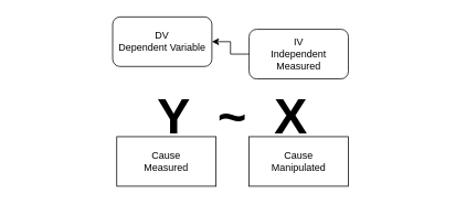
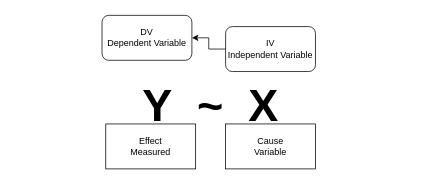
  <mxCell id="0" />
  <mxCell id="1" parent="0" />
  <mxCell id="2" value="&lt;font style=&quot;font-size: 50px;&quot;&gt;&lt;b style=&quot;font-size: 60px;&quot;&gt;&lt;font style=&quot;font-size: 60px;&quot;&gt;Y&amp;nbsp; ~&amp;nbsp; X&lt;br&gt;&lt;/font&gt;&lt;/b&gt;&lt;/font&gt;" style="text;html=1;align=center;verticalAlign=middle;whiteSpace=wrap;rounded=0;" vertex="1" parent="1"><mxGeometry x="20" y="95" width="520" height="90" as="geometry" /></mxCell>
  <mxCell id="3" value="" style="edgeStyle=orthogonalEdgeStyle;rounded=0;orthogonalLoop=1;jettySize=auto;html=1;startArrow=classic;startFill=1;endArrow=none;endFill=0;" edge="1" parent="1" source="4" target="5"><mxGeometry relative="1" as="geometry" /></mxCell>
  <mxCell id="4" value="DV&lt;br&gt;Dependent Variable" style="rounded=1;whiteSpace=wrap;html=1;fillColor=none;" vertex="1" parent="1"><mxGeometry x="135" y="20" width="120" height="60" as="geometry" /></mxCell>
- <mxCell id="5" value="IV&lt;br&gt;Independent Measured" style="rounded=1;whiteSpace=wrap;html=1;fillColor=none;" vertex="1" parent="1"><mxGeometry x="300" y="35" width="120" height="60" as="geometry" /></mxCell>
- <mxCell id="6" value="&lt;div&gt;Cause&lt;/div&gt;&lt;div&gt;Manipulated&lt;br&gt;&lt;/div&gt;" style="rounded=0;whiteSpace=wrap;html=1;fillColor=none;" vertex="1" parent="1"><mxGeometry x="300" y="165" width="120" height="60" as="geometry" /></mxCell>
- <mxCell id="7" value="Cause&lt;br&gt;Measured" style="rounded=0;whiteSpace=wrap;html=1;fillColor=none;" vertex="1" parent="1"><mxGeometry x="140" y="165" width="120" height="60" as="geometry" /></mxCell>
+ <mxCell id="5" value="IV&lt;br&gt;Independent Variable" style="rounded=1;whiteSpace=wrap;html=1;fillColor=none;" vertex="1" parent="1"><mxGeometry x="300" y="35" width="120" height="60" as="geometry" /></mxCell>
+ <mxCell id="6" value="&lt;div&gt;Cause&lt;/div&gt;&lt;div&gt;Variable&lt;br&gt;&lt;/div&gt;" style="rounded=0;whiteSpace=wrap;html=1;fillColor=none;" vertex="1" parent="1"><mxGeometry x="300" y="165" width="120" height="60" as="geometry" /></mxCell>
+ <mxCell id="7" value="Effect&lt;br&gt;Measured" style="rounded=0;whiteSpace=wrap;html=1;fillColor=none;" vertex="1" parent="1"><mxGeometry x="140" y="165" width="120" height="60" as="geometry" /></mxCell>
